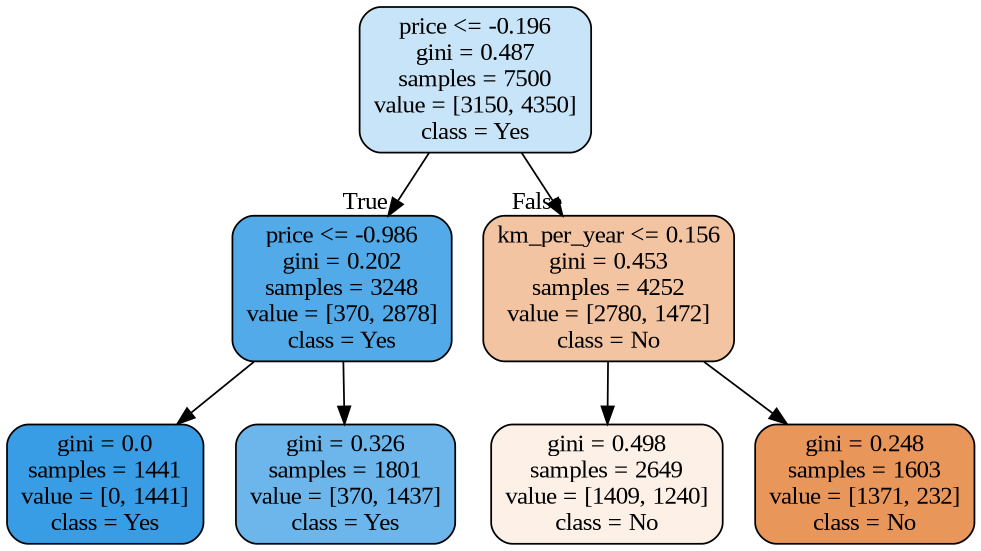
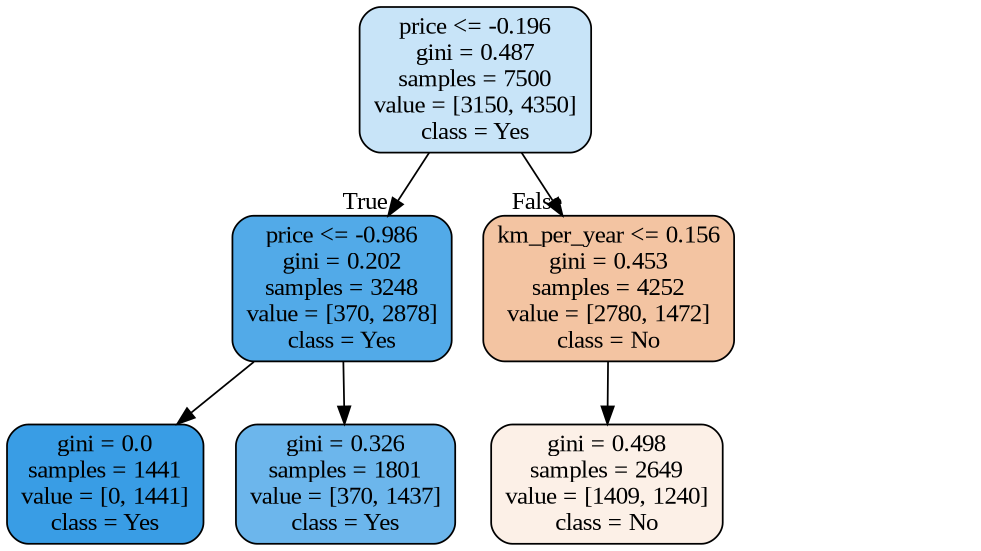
  digraph {
    fontname="Liberation Serif"
    node [color=black fontname="Liberation Serif" shape=box style="filled, rounded"]
    edge [fontname="Liberation Serif"]
    n1 [fillcolor="#c8e4f8" label="price <= -0.196\ngini = 0.487\nsamples = 7500\nvalue = [3150, 4350]\nclass = Yes"]
    n2 [fillcolor="#52aae8" label="price <= -0.986\ngini = 0.202\nsamples = 3248\nvalue = [370, 2878]\nclass = Yes"]
    n3 [fillcolor="#f3c4a2" label="km_per_year <= 0.156\ngini = 0.453\nsamples = 4252\nvalue = [2780, 1472]\nclass = No"]
    n4 [fillcolor="#399de5" label="gini = 0.0\nsamples = 1441\nvalue = [0, 1441]\nclass = Yes"]
    n5 [fillcolor="#6cb6ec" label="gini = 0.326\nsamples = 1801\nvalue = [370, 1437]\nclass = Yes"]
    n6 [fillcolor="#fcf0e7" label="gini = 0.498\nsamples = 2649\nvalue = [1409, 1240]\nclass = No"]
-   n7 [fillcolor="#e9965b" label="gini = 0.248\nsamples = 1603\nvalue = [1371, 232]\nclass = No"]
    n1 -> n2 [headlabel=True labelangle=45 labeldistance=2.5]
    n1 -> n3 [headlabel=False labelangle=-45 labeldistance=2.5]
    n2 -> n4
    n2 -> n5
    n3 -> n6
-   n3 -> n7
  }
